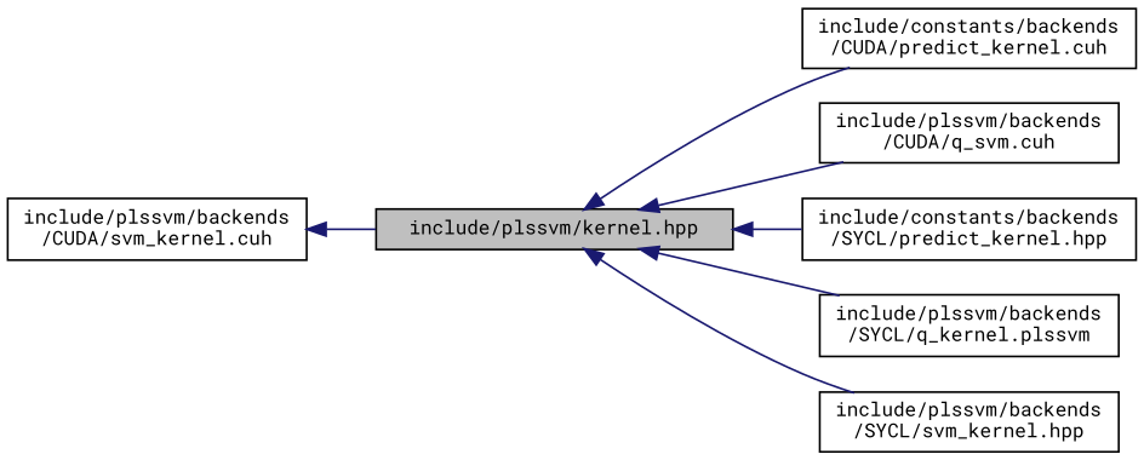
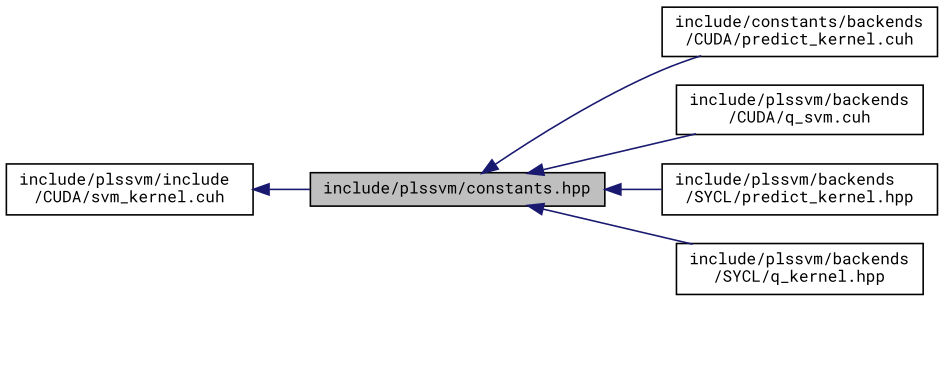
  digraph {
    fontname="Roboto Mono"
    rankdir=LR
    node [color=black fillcolor=white fontname="Roboto Mono" fontsize=10 shape=record style=filled]
    edge [color=midnightblue dir=back fontname="Roboto Mono" fontsize=10 labelfontname=Helvetica labelfontsize=10 style=solid]
-   n1 [fillcolor=grey75 fontcolor=black height=0.2 label="include/plssvm/kernel.hpp" width=0.4]
+   n1 [fillcolor=grey75 fontcolor=black height=0.2 label="include/plssvm/constants.hpp" width=0.4]
    n2 [height=0.2 label="include/constants/backends\l/CUDA/predict_kernel.cuh" width=0.4]
    n3 [height=0.2 label="include/plssvm/backends\l/CUDA/q_svm.cuh" width=0.4]
-   n4 [height=0.2 label="include/constants/backends\l/SYCL/predict_kernel.hpp" width=0.4]
-   n5 [height=0.2 label="include/plssvm/backends\l/SYCL/q_kernel.plssvm" width=0.4]
-   n6 [height=0.2 label="include/plssvm/backends\l/SYCL/svm_kernel.hpp" width=0.4]
-   n7 [height=0.2 label="include/plssvm/backends\l/CUDA/svm_kernel.cuh" width=0.4]
+   n4 [height=0.2 label="include/plssvm/backends\l/SYCL/predict_kernel.hpp" width=0.4]
+   n5 [height=0.2 label="include/plssvm/backends\l/SYCL/q_kernel.hpp" width=0.4]
+   n7 [height=0.2 label="include/plssvm/include\l/CUDA/svm_kernel.cuh" width=0.4]
    n1 -> n2
    n1 -> n3
    n1 -> n4
    n1 -> n5
-   n1 -> n6
    n7 -> n1
  }
